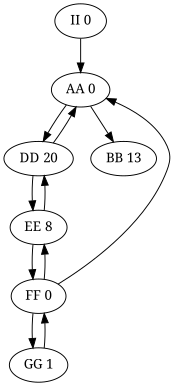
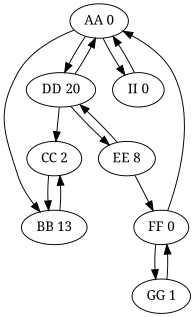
  digraph {
    fontname="Noto Serif"
    node [fontname="Noto Serif"]
    edge [fontname="Noto Serif"]
+   n1 [label="CC 2"]
    n2 [label="BB 13"]
    n3 [label="DD 20"]
    n4 [label="EE 8"]
    n5 [label="AA 0"]
    n6 [label="FF 0"]
    n7 [label="II 0"]
    n8 [label="GG 1"]
+   n1 -> n2
+   n2 -> n1
+   n3 -> n1
    n3 -> n4
    n3 -> n5
    n4 -> n3
    n4 -> n6
    n5 -> n2
    n5 -> n3
-   n6 -> n4
+   n5 -> n7
    n6 -> n5
    n6 -> n8
    n7 -> n5
    n8 -> n6
  }
